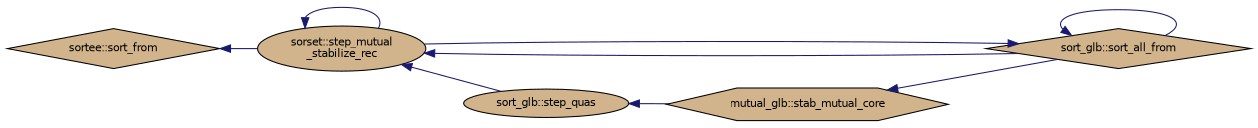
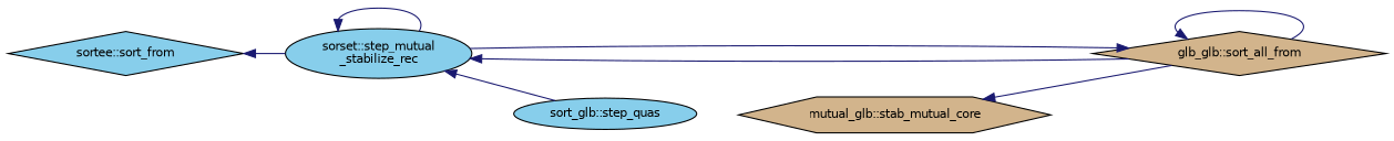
  digraph {
    fontname="DejaVu Sans"
    rankdir=LR
    node [color=black fillcolor=tan fontname="DejaVu Sans" fontsize=10 shape=diamond style=filled]
    edge [color=midnightblue dir=back fontname="DejaVu Sans" fontsize=10 labelfontname=Helvetica labelfontsize=10 style=solid]
-   n1 [fontcolor=black height=0.2 label="sortee::sort_from" width=0.4]
-   n2 [height=0.2 label="sorset::step_mutual\l_stabilize_rec" shape=ellipse width=0.4]
-   n3 [height=0.2 label="sort_glb::sort_all_from" width=0.4]
-   n4 [height=0.2 label="sort_glb::step_quas" shape=ellipse width=0.4]
+   n1 [fillcolor=skyblue fontcolor=black height=0.2 label="sortee::sort_from" width=0.4]
+   n2 [fillcolor=skyblue height=0.2 label="sorset::step_mutual\l_stabilize_rec" shape=ellipse width=0.4]
+   n3 [height=0.2 label="glb_glb::sort_all_from" width=0.4]
+   n4 [fillcolor=skyblue height=0.2 label="sort_glb::step_quas" shape=ellipse width=0.4]
    n5 [height=0.2 label="mutual_glb::stab_mutual_core" shape=hexagon width=0.4]
    n1 -> n2
    n2 -> n2
    n2 -> n3
    n2 -> n4
    n3 -> n2
    n3 -> n3
-   n4 -> n5
    n5 -> n3
  }
